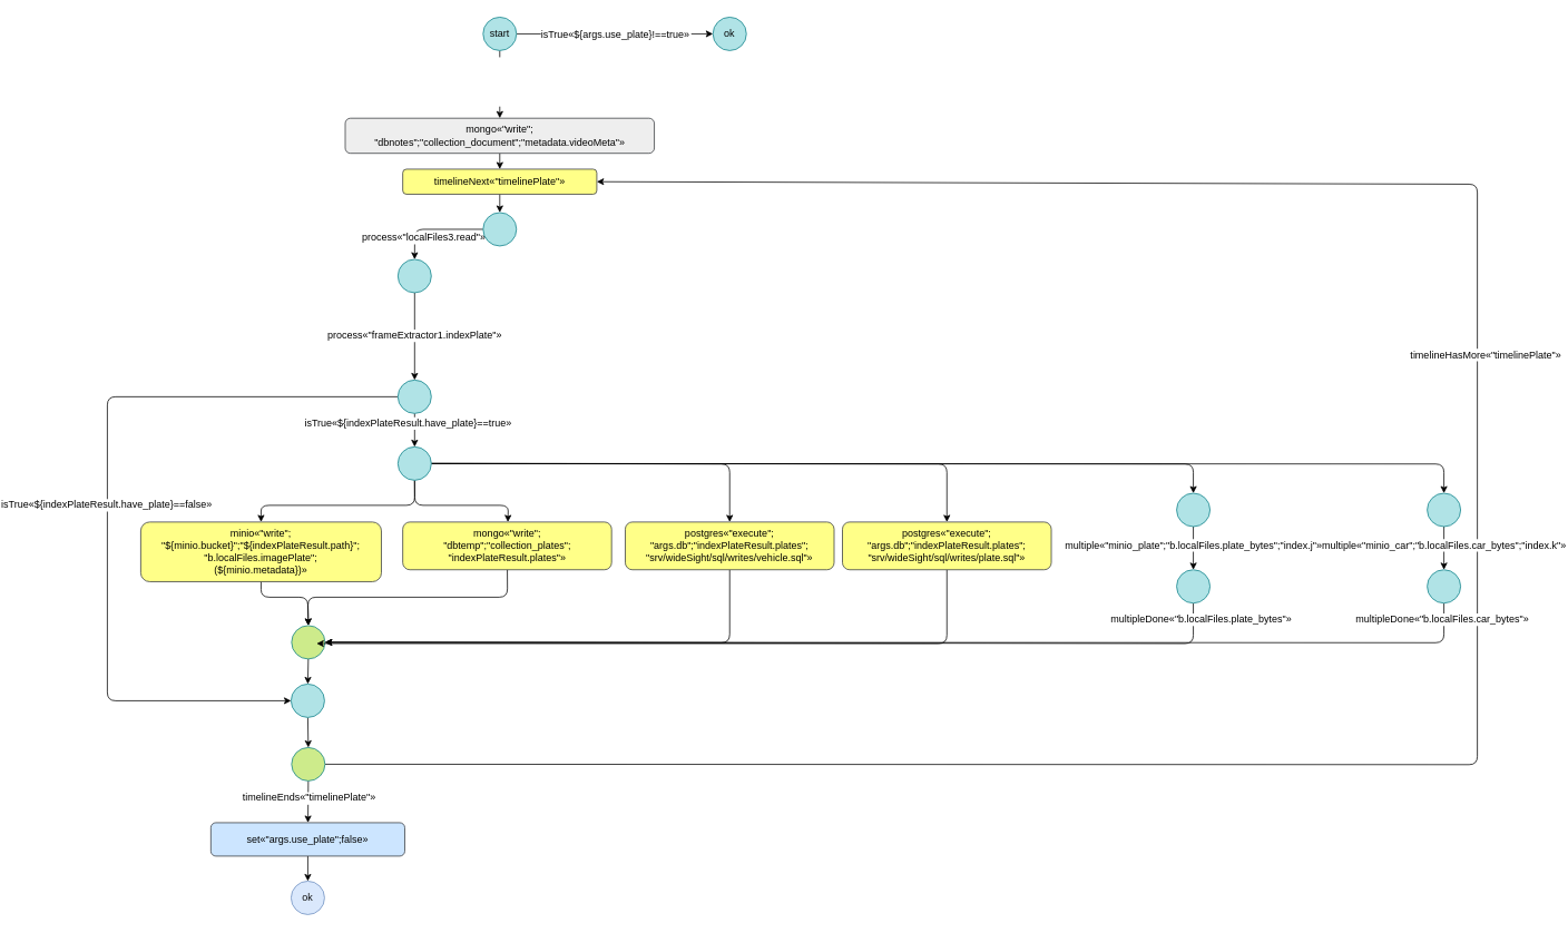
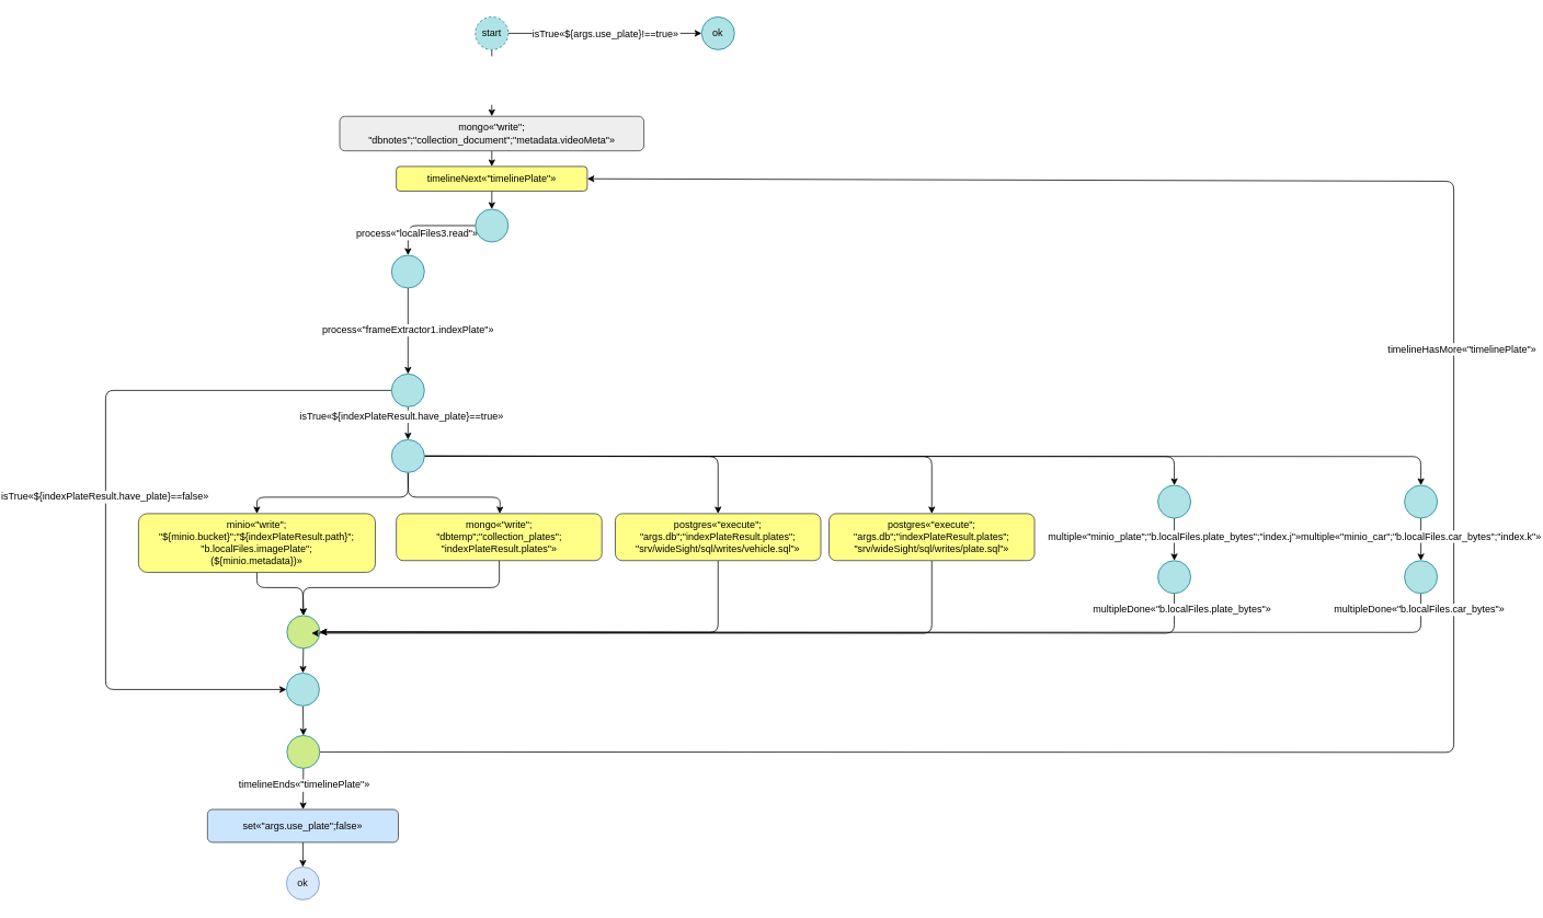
  <mxCell id="0" />
  <mxCell id="1" parent="0" />
  <mxCell id="2" style="edgeStyle=none;html=1;entryX=0.5;entryY=0;entryDx=0;entryDy=0;" parent="1" source="6" target="16" edge="1"><mxGeometry relative="1" as="geometry"><mxPoint x="489.28" y="134" as="targetPoint" /></mxGeometry></mxCell>
  <mxCell id="3" value="isTrue«${scope.config_milvus}==true &#10;&amp;&amp; ${scope.config_mongo}==true &#10;&amp;&amp; ${scope.config_postgres}==true &#10;&amp;&amp; ${scope.config_meta}==true»" style="edgeLabel;align=center;verticalAlign=middle;resizable=0;points=[];fontColor=#FFFFFF;fontSize=12;" parent="2" vertex="1" connectable="0"><mxGeometry x="-0.275" y="-2" relative="1" as="geometry"><mxPoint x="2" y="7" as="offset" /></mxGeometry></mxCell>
  <mxCell id="4" style="edgeStyle=none;html=1;" parent="1" source="6" target="45" edge="1"><mxGeometry relative="1" as="geometry" /></mxCell>
  <mxCell id="5" value="isTrue«${args.use_plate}!==true»" style="edgeLabel;align=center;verticalAlign=middle;resizable=0;points=[];fontSize=12;" parent="4" vertex="1" connectable="0"><mxGeometry x="0.153" y="-1" relative="1" as="geometry"><mxPoint x="-18" y="-1" as="offset" /></mxGeometry></mxCell>
- <mxCell id="6" value="start" style="ellipse;whiteSpace=wrap;html=1;fillColor=#b0e3e6;strokeColor=#0e8088;fontColor=#050505;" parent="1" vertex="1"><mxGeometry x="469.78" y="20" width="40" height="40" as="geometry" /></mxCell>
+ <mxCell id="6" value="start" style="ellipse;whiteSpace=wrap;html=1;fillColor=#b0e3e6;strokeColor=#0e8088;fontColor=#050505;dashed=1;" parent="1" vertex="1"><mxGeometry x="469.78" y="20" width="40" height="40" as="geometry" /></mxCell>
  <mxCell id="7" style="edgeStyle=none;html=1;exitX=0.5;exitY=1;exitDx=0;exitDy=0;" parent="1" source="14" target="40" edge="1"><mxGeometry relative="1" as="geometry"><mxPoint x="521.57" y="934.5" as="sourcePoint" /><mxPoint x="260.56" y="976.56" as="targetPoint" /></mxGeometry></mxCell>
  <mxCell id="8" value="timelineEnds«&quot;timelinePlate&quot;»" style="edgeLabel;align=center;verticalAlign=middle;resizable=0;points=[];fontSize=12;" parent="7" vertex="1" connectable="0"><mxGeometry x="-0.242" y="1" relative="1" as="geometry"><mxPoint as="offset" /></mxGeometry></mxCell>
  <mxCell id="9" value="ok" style="ellipse;whiteSpace=wrap;html=1;fillColor=#dae8fc;strokeColor=#6c8ebf;fontColor=#0D0D0D;" parent="1" vertex="1"><mxGeometry x="240" y="1054.5" width="40" height="40" as="geometry" /></mxCell>
  <mxCell id="10" style="edgeStyle=none;html=1;" parent="1" source="11" target="23" edge="1"><mxGeometry relative="1" as="geometry"><mxPoint x="489.79" y="244" as="targetPoint" /></mxGeometry></mxCell>
  <mxCell id="11" value="timelineNext«&quot;timelinePlate&quot;»" style="rounded=1;whiteSpace=wrap;fillColor=#ffff88;strokeColor=#36393d;fontColor=#000000;" parent="1" vertex="1"><mxGeometry x="373.64" y="202" width="232.29" height="30" as="geometry" /></mxCell>
  <mxCell id="12" style="edgeStyle=none;html=1;entryX=1;entryY=0.5;entryDx=0;entryDy=0;fontSize=12;" parent="1" source="14" target="11" edge="1"><mxGeometry relative="1" as="geometry"><Array as="points"><mxPoint x="1660" y="915" /><mxPoint x="1660" y="220" /></Array></mxGeometry></mxCell>
  <mxCell id="13" value="timelineHasMore«&quot;timelinePlate&quot;»" style="edgeLabel;align=center;verticalAlign=middle;resizable=0;points=[];fontSize=12;" parent="12" vertex="1" connectable="0"><mxGeometry x="0.135" y="2" relative="1" as="geometry"><mxPoint x="12" y="-96" as="offset" /></mxGeometry></mxCell>
  <mxCell id="14" value="" style="ellipse;whiteSpace=wrap;html=1;fillColor=#CDEB8B;strokeColor=#0e8088;fontColor=#050505;" parent="1" vertex="1"><mxGeometry x="240.56" y="894.5" width="40" height="40" as="geometry" /></mxCell>
  <mxCell id="15" style="edgeStyle=none;html=1;fontColor=#FFFFFF;" parent="1" source="16" target="11" edge="1"><mxGeometry relative="1" as="geometry" /></mxCell>
  <mxCell id="16" value="mongo«&quot;write&quot;;&#10;&quot;dbnotes&quot;;&quot;collection_document&quot;;&quot;metadata.videoMeta&quot;»" style="rounded=1;whiteSpace=wrap;fillColor=#eeeeee;strokeColor=#36393d;fontColor=#000000;" parent="1" vertex="1"><mxGeometry x="304.78" y="141" width="370" height="42" as="geometry" /></mxCell>
  <mxCell id="17" style="edgeStyle=none;html=1;entryX=0.5;entryY=0;entryDx=0;entryDy=0;" parent="1" source="23" target="26" edge="1"><mxGeometry relative="1" as="geometry"><Array as="points"><mxPoint x="388" y="274" /></Array><mxPoint x="387.84" y="294" as="sourcePoint" /><mxPoint x="489.79" y="340" as="targetPoint" /></mxGeometry></mxCell>
  <mxCell id="18" value="process«&quot;localFiles3.read&quot;»" style="edgeLabel;align=center;verticalAlign=middle;resizable=0;points=[];fontSize=12;" parent="17" vertex="1" connectable="0"><mxGeometry x="0.19" y="1" relative="1" as="geometry"><mxPoint x="-1" y="8" as="offset" /></mxGeometry></mxCell>
  <mxCell id="19" style="edgeStyle=none;html=1;fontSize=12;entryX=0.5;entryY=0;entryDx=0;entryDy=0;" parent="1" source="20" target="42" edge="1"><mxGeometry relative="1" as="geometry"><mxPoint x="109.28" y="748.5" as="targetPoint" /><Array as="points"><mxPoint x="204" y="714.5" /><mxPoint x="260" y="714.5" /></Array></mxGeometry></mxCell>
  <mxCell id="20" value="minio«&quot;write&quot;;&#10;&quot;${minio.bucket}&quot;;&quot;${indexPlateResult.path}&quot;;&#10;&quot;b.localFiles.imagePlate&quot;;&#10;(${minio.metadata})»" style="rounded=1;whiteSpace=wrap;fillColor=#ffff88;strokeColor=#36393d;fontColor=#000000;" parent="1" vertex="1"><mxGeometry x="60" y="624.5" width="288.06" height="71.43" as="geometry" /></mxCell>
  <mxCell id="21" style="edgeStyle=none;html=1;entryX=0.5;entryY=0;entryDx=0;entryDy=0;" parent="1" source="22" target="42" edge="1"><mxGeometry relative="1" as="geometry"><Array as="points"><mxPoint x="499" y="714.5" /><mxPoint x="260" y="714.5" /></Array></mxGeometry></mxCell>
  <mxCell id="22" value="mongo«&quot;write&quot;;&#10;&quot;dbtemp&quot;;&quot;collection_plates&quot;;&#10;&quot;indexPlateResult.plates&quot;»" style="rounded=1;whiteSpace=wrap;fillColor=#ffff88;strokeColor=#36393d;fontColor=#000000;" parent="1" vertex="1"><mxGeometry x="373.64" y="624.5" width="250" height="57.14" as="geometry" /></mxCell>
  <mxCell id="23" value="" style="ellipse;whiteSpace=wrap;html=1;fillColor=#b0e3e6;strokeColor=#0e8088;fontColor=#050505;" parent="1" vertex="1"><mxGeometry x="469.79" y="254" width="40" height="40" as="geometry" /></mxCell>
  <mxCell id="24" style="edgeStyle=none;html=1;fontSize=12;entryX=0.5;entryY=0;entryDx=0;entryDy=0;" parent="1" source="26" target="31" edge="1"><mxGeometry relative="1" as="geometry"><mxPoint x="388" y="484" as="targetPoint" /></mxGeometry></mxCell>
  <mxCell id="25" value="process«&quot;frameExtractor1.indexPlate&quot;»" style="edgeLabel;align=center;verticalAlign=middle;resizable=0;points=[];fontSize=12;" parent="24" vertex="1" connectable="0"><mxGeometry x="-0.378" y="-1" relative="1" as="geometry"><mxPoint x="1" y="18" as="offset" /></mxGeometry></mxCell>
  <mxCell id="26" value="" style="ellipse;whiteSpace=wrap;html=1;fillColor=#b0e3e6;strokeColor=#0e8088;fontColor=#050505;" parent="1" vertex="1"><mxGeometry x="367.84" y="310" width="40" height="40" as="geometry" /></mxCell>
  <mxCell id="27" style="edgeStyle=none;html=1;fontSize=12;entryX=0.5;entryY=0;entryDx=0;entryDy=0;" parent="1" source="31" target="38" edge="1"><mxGeometry relative="1" as="geometry"><mxPoint x="119" y="598.5" as="sourcePoint" /></mxGeometry></mxCell>
  <mxCell id="28" value="isTrue«${indexPlateResult.have_plate}==true»" style="edgeLabel;align=center;verticalAlign=middle;resizable=0;points=[];fontSize=12;" parent="27" vertex="1" connectable="0"><mxGeometry x="0.165" y="-2" relative="1" as="geometry"><mxPoint x="-6" y="-13" as="offset" /></mxGeometry></mxCell>
  <mxCell id="29" style="edgeStyle=none;html=1;fontSize=12;entryX=0;entryY=0.5;entryDx=0;entryDy=0;" parent="1" source="31" target="44" edge="1"><mxGeometry relative="1" as="geometry"><Array as="points"><mxPoint x="20" y="474.5" /><mxPoint x="20" y="838.5" /></Array><mxPoint x="90" y="834.5" as="targetPoint" /></mxGeometry></mxCell>
  <mxCell id="30" value="isTrue«${indexPlateResult.have_plate}==false»" style="edgeLabel;align=center;verticalAlign=middle;resizable=0;points=[];fontSize=12;" parent="29" vertex="1" connectable="0"><mxGeometry x="0.021" y="-1" relative="1" as="geometry"><mxPoint as="offset" /></mxGeometry></mxCell>
  <mxCell id="31" value="" style="ellipse;whiteSpace=wrap;html=1;fillColor=#b0e3e6;strokeColor=#0e8088;fontColor=#050505;" parent="1" vertex="1"><mxGeometry x="367.84" y="454.5" width="40" height="40" as="geometry" /></mxCell>
  <mxCell id="32" style="edgeStyle=none;html=1;fontSize=12;" parent="1" source="38" target="22" edge="1"><mxGeometry relative="1" as="geometry"><Array as="points"><mxPoint x="388" y="604.5" /><mxPoint x="500" y="604.5" /></Array></mxGeometry></mxCell>
  <mxCell id="33" style="edgeStyle=none;html=1;entryX=0.5;entryY=0;entryDx=0;entryDy=0;" parent="1" source="38" target="20" edge="1"><mxGeometry relative="1" as="geometry"><Array as="points"><mxPoint x="388" y="604.5" /><mxPoint x="204" y="604.5" /></Array></mxGeometry></mxCell>
  <mxCell id="34" style="edgeStyle=none;html=1;entryX=0.5;entryY=0;entryDx=0;entryDy=0;" parent="1" source="38" target="47" edge="1"><mxGeometry relative="1" as="geometry"><Array as="points"><mxPoint x="765" y="555" /></Array></mxGeometry></mxCell>
  <mxCell id="35" style="edgeStyle=none;html=1;entryX=0.5;entryY=0;entryDx=0;entryDy=0;" parent="1" source="38" target="49" edge="1"><mxGeometry relative="1" as="geometry"><Array as="points"><mxPoint x="1025" y="555" /></Array></mxGeometry></mxCell>
  <mxCell id="36" style="edgeStyle=none;html=1;entryX=0.5;entryY=0;entryDx=0;entryDy=0;" parent="1" source="38" target="52" edge="1"><mxGeometry relative="1" as="geometry"><Array as="points"><mxPoint x="1320" y="555" /></Array></mxGeometry></mxCell>
  <mxCell id="37" style="edgeStyle=none;html=1;entryX=0.5;entryY=0;entryDx=0;entryDy=0;" parent="1" source="38" target="58" edge="1"><mxGeometry relative="1" as="geometry"><Array as="points"><mxPoint x="1620" y="555" /></Array></mxGeometry></mxCell>
  <mxCell id="38" value="" style="ellipse;whiteSpace=wrap;html=1;fillColor=#b0e3e6;strokeColor=#0e8088;fontColor=#050505;" parent="1" vertex="1"><mxGeometry x="367.84" y="534.5" width="40" height="40" as="geometry" /></mxCell>
  <mxCell id="39" style="edgeStyle=none;html=1;" parent="1" source="40" target="9" edge="1"><mxGeometry relative="1" as="geometry" /></mxCell>
  <mxCell id="40" value="set«&quot;args.use_plate&quot;;false»" style="rounded=1;whiteSpace=wrap;fillColor=#cce5ff;strokeColor=#36393d;fontColor=#000000;" parent="1" vertex="1"><mxGeometry x="143.93" y="984.5" width="232.13" height="40" as="geometry" /></mxCell>
  <mxCell id="41" style="edgeStyle=none;html=1;entryX=0.5;entryY=0;entryDx=0;entryDy=0;" parent="1" source="42" target="44" edge="1"><mxGeometry relative="1" as="geometry" /></mxCell>
  <mxCell id="42" value="" style="ellipse;whiteSpace=wrap;html=1;fillColor=#CDEB8B;strokeColor=#0e8088;fontColor=#050505;" parent="1" vertex="1"><mxGeometry x="240.56" y="748.5" width="40" height="40" as="geometry" /></mxCell>
  <mxCell id="43" style="edgeStyle=none;html=1;" parent="1" source="44" target="14" edge="1"><mxGeometry relative="1" as="geometry" /></mxCell>
  <mxCell id="44" value="" style="ellipse;whiteSpace=wrap;html=1;fillColor=#b0e3e6;strokeColor=#0e8088;fontColor=#050505;" parent="1" vertex="1"><mxGeometry x="240" y="818.5" width="40" height="40" as="geometry" /></mxCell>
  <mxCell id="45" value="ok" style="ellipse;whiteSpace=wrap;html=1;fillColor=#b0e3e6;strokeColor=#0e8088;fontColor=#050505;" parent="1" vertex="1"><mxGeometry x="745" y="20" width="40" height="40" as="geometry" /></mxCell>
  <mxCell id="46" style="edgeStyle=none;html=1;entryX=1;entryY=0.5;entryDx=0;entryDy=0;" parent="1" source="47" target="42" edge="1"><mxGeometry relative="1" as="geometry"><Array as="points"><mxPoint x="765" y="769" /></Array></mxGeometry></mxCell>
  <mxCell id="47" value="postgres«&quot;execute&quot;;&#10;&quot;args.db&quot;;&quot;indexPlateResult.plates&quot;;&#10;&quot;srv/wideSight/sql/writes/vehicle.sql&quot;»" style="rounded=1;whiteSpace=wrap;fillColor=#ffff88;strokeColor=#36393d;fontColor=#000000;" parent="1" vertex="1"><mxGeometry x="640" y="624.5" width="250" height="57.14" as="geometry" /></mxCell>
  <mxCell id="48" style="edgeStyle=none;html=1;entryX=0.75;entryY=0.537;entryDx=0;entryDy=0;entryPerimeter=0;" parent="1" source="49" target="42" edge="1"><mxGeometry relative="1" as="geometry"><Array as="points"><mxPoint x="1025" y="770" /></Array></mxGeometry></mxCell>
  <mxCell id="49" value="postgres«&quot;execute&quot;;&#10;&quot;args.db&quot;;&quot;indexPlateResult.plates&quot;;&#10;&quot;srv/wideSight/sql/writes/plate.sql&quot;»" style="rounded=1;whiteSpace=wrap;fillColor=#ffff88;strokeColor=#36393d;fontColor=#000000;" parent="1" vertex="1"><mxGeometry x="900" y="624.5" width="250" height="57.14" as="geometry" /></mxCell>
  <mxCell id="50" style="edgeStyle=none;html=1;" parent="1" source="52" target="55" edge="1"><mxGeometry relative="1" as="geometry" /></mxCell>
  <mxCell id="51" value="multiple«&quot;minio_plate&quot;;&quot;b.localFiles.plate_bytes&quot;;&quot;index.j&quot;»" style="edgeLabel;align=center;verticalAlign=middle;resizable=0;points=[];fontSize=12;" parent="50" vertex="1" connectable="0"><mxGeometry x="-0.214" y="-1" relative="1" as="geometry"><mxPoint x="1" y="1" as="offset" /></mxGeometry></mxCell>
  <mxCell id="52" value="" style="ellipse;whiteSpace=wrap;html=1;fillColor=#b0e3e6;strokeColor=#0e8088;fontColor=#050505;" parent="1" vertex="1"><mxGeometry x="1300" y="590" width="40" height="40" as="geometry" /></mxCell>
  <mxCell id="53" style="edgeStyle=none;html=1;" parent="1" source="55" target="42" edge="1"><mxGeometry relative="1" as="geometry"><Array as="points"><mxPoint x="1320" y="770" /></Array></mxGeometry></mxCell>
  <mxCell id="54" value="multipleDone«&quot;b.localFiles.plate_bytes&quot;»" style="edgeLabel;align=center;verticalAlign=middle;resizable=0;points=[];fontSize=12;" parent="53" vertex="1" connectable="0"><mxGeometry x="-0.806" relative="1" as="geometry"><mxPoint x="67" y="-30" as="offset" /></mxGeometry></mxCell>
  <mxCell id="55" value="" style="ellipse;whiteSpace=wrap;html=1;fillColor=#b0e3e6;strokeColor=#0e8088;fontColor=#050505;" parent="1" vertex="1"><mxGeometry x="1300" y="681.64" width="40" height="40" as="geometry" /></mxCell>
  <mxCell id="56" style="edgeStyle=none;html=1;" parent="1" source="58" target="61" edge="1"><mxGeometry relative="1" as="geometry" /></mxCell>
  <mxCell id="57" value="multiple«&quot;minio_car&quot;;&quot;b.localFiles.car_bytes&quot;;&quot;index.k&quot;»" style="edgeLabel;align=center;verticalAlign=middle;resizable=0;points=[];fontSize=12;" parent="56" vertex="1" connectable="0"><mxGeometry x="-0.214" y="-1" relative="1" as="geometry"><mxPoint x="1" y="1" as="offset" /></mxGeometry></mxCell>
  <mxCell id="58" value="" style="ellipse;whiteSpace=wrap;html=1;fillColor=#b0e3e6;strokeColor=#0e8088;fontColor=#050505;" parent="1" vertex="1"><mxGeometry x="1600" y="590" width="40" height="40" as="geometry" /></mxCell>
  <mxCell id="59" style="edgeStyle=none;html=1;" parent="1" source="61" target="42" edge="1"><mxGeometry relative="1" as="geometry"><Array as="points"><mxPoint x="1620" y="769" /></Array></mxGeometry></mxCell>
  <mxCell id="60" value="multipleDone«&quot;b.localFiles.car_bytes&quot;»" style="edgeLabel;align=center;verticalAlign=middle;resizable=0;points=[];fontSize=12;" parent="59" vertex="1" connectable="0"><mxGeometry x="-0.955" y="-2" relative="1" as="geometry"><mxPoint y="-13" as="offset" /></mxGeometry></mxCell>
  <mxCell id="61" value="" style="ellipse;whiteSpace=wrap;html=1;fillColor=#b0e3e6;strokeColor=#0e8088;fontColor=#050505;" parent="1" vertex="1"><mxGeometry x="1600" y="681.64" width="40" height="40" as="geometry" /></mxCell>
